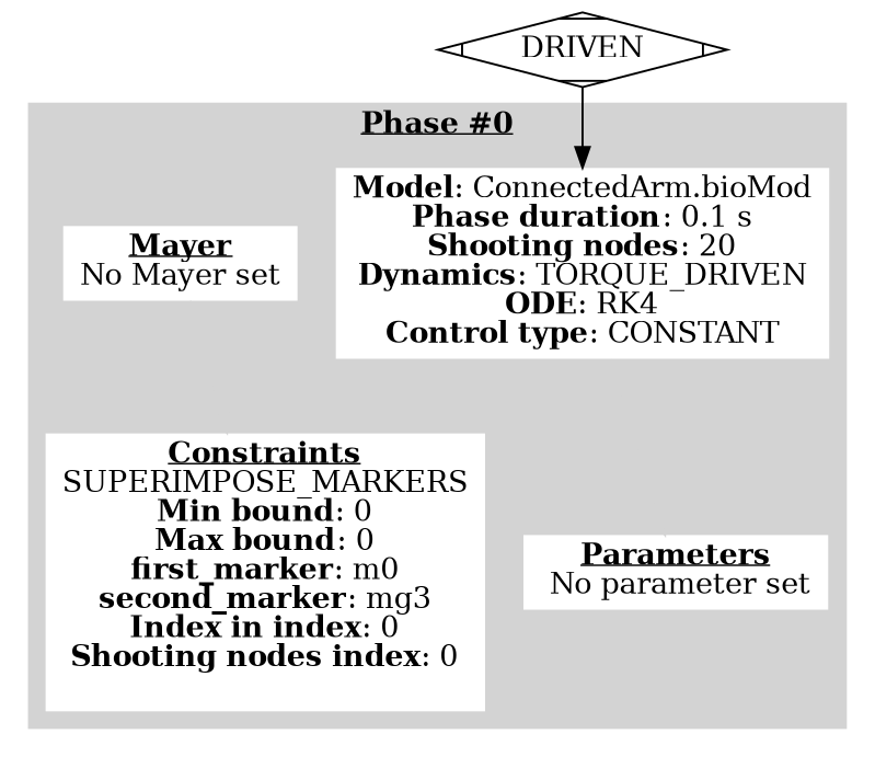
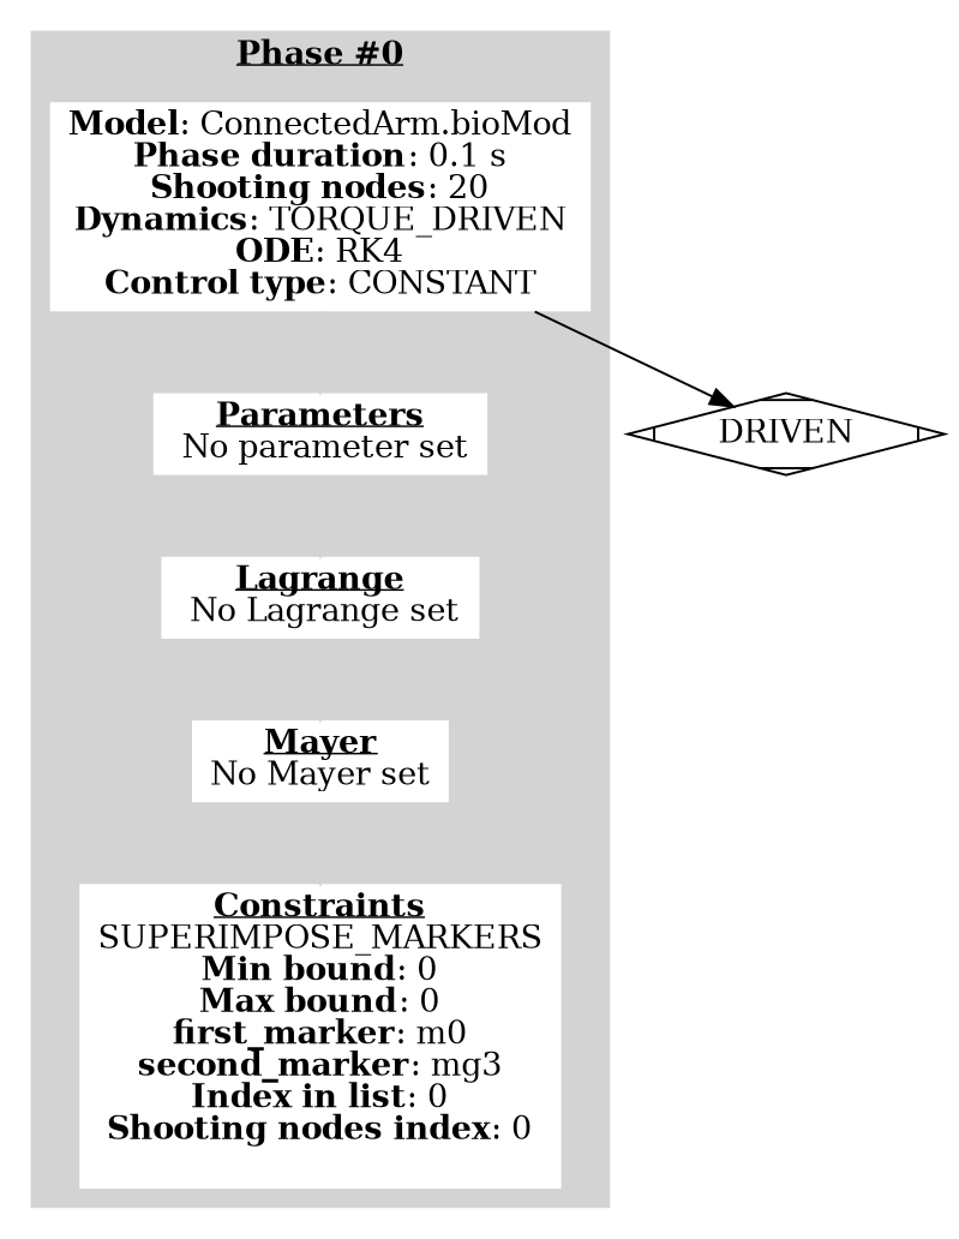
  digraph {
    node [color=white shape=plaintext style=filled]
    edge [color=lightgrey]
    n1 [label=<<b>Model</b>: ConnectedArm.bioMod<br/><b>Phase duration</b>: 0.1 s<br/><b>Shooting nodes</b>: 20<br/><b>Dynamics</b>: TORQUE_DRIVEN<br/><b>ODE</b>: RK4<br/><b>Control type</b>: CONSTANT>]
    n2 [label=<<u><b>Parameters</b></u><br/> No parameter set>]
+   n3 [label=<<u><b>Lagrange</b></u><br/> No Lagrange set>]
    n4 [label=<<u><b>Mayer</b></u><br/>No Mayer set>]
-   n5 [label=<<u><b>Constraints</b></u><br/>SUPERIMPOSE_MARKERS<br/><b>Min bound</b>: 0<br/><b>Max bound</b>: 0<br/><b>first_marker</b>: m0<br/><b>second_marker</b>: mg3<br/><b>Index in index</b>: 0<br/><b>Shooting nodes index</b>: 0<br/><br/>>]
+   n5 [label=<<u><b>Constraints</b></u><br/>SUPERIMPOSE_MARKERS<br/><b>Min bound</b>: 0<br/><b>Max bound</b>: 0<br/><b>first_marker</b>: m0<br/><b>second_marker</b>: mg3<br/><b>Index in list</b>: 0<br/><b>Shooting nodes index</b>: 0<br/><br/>>]
    n6 [label=DRIVEN shape=Mdiamond color="" style=""]
    subgraph cluster_1 {
      color=lightgrey
      label=<<u><b>Phase #0</b></u>>
      style=filled
      n1
      n2
+     n3
      n4
      n5
    }
    subgraph cluster_2 {
      color=invis
      label=<<u><b>Phase transitions</b></u>>
    }
    n1 -> n2
+   n2 -> n3
+   n3 -> n4
    n4 -> n5
-   n6 -> n1 [color=""]
+   n1 -> n6 [color=""]
  }
